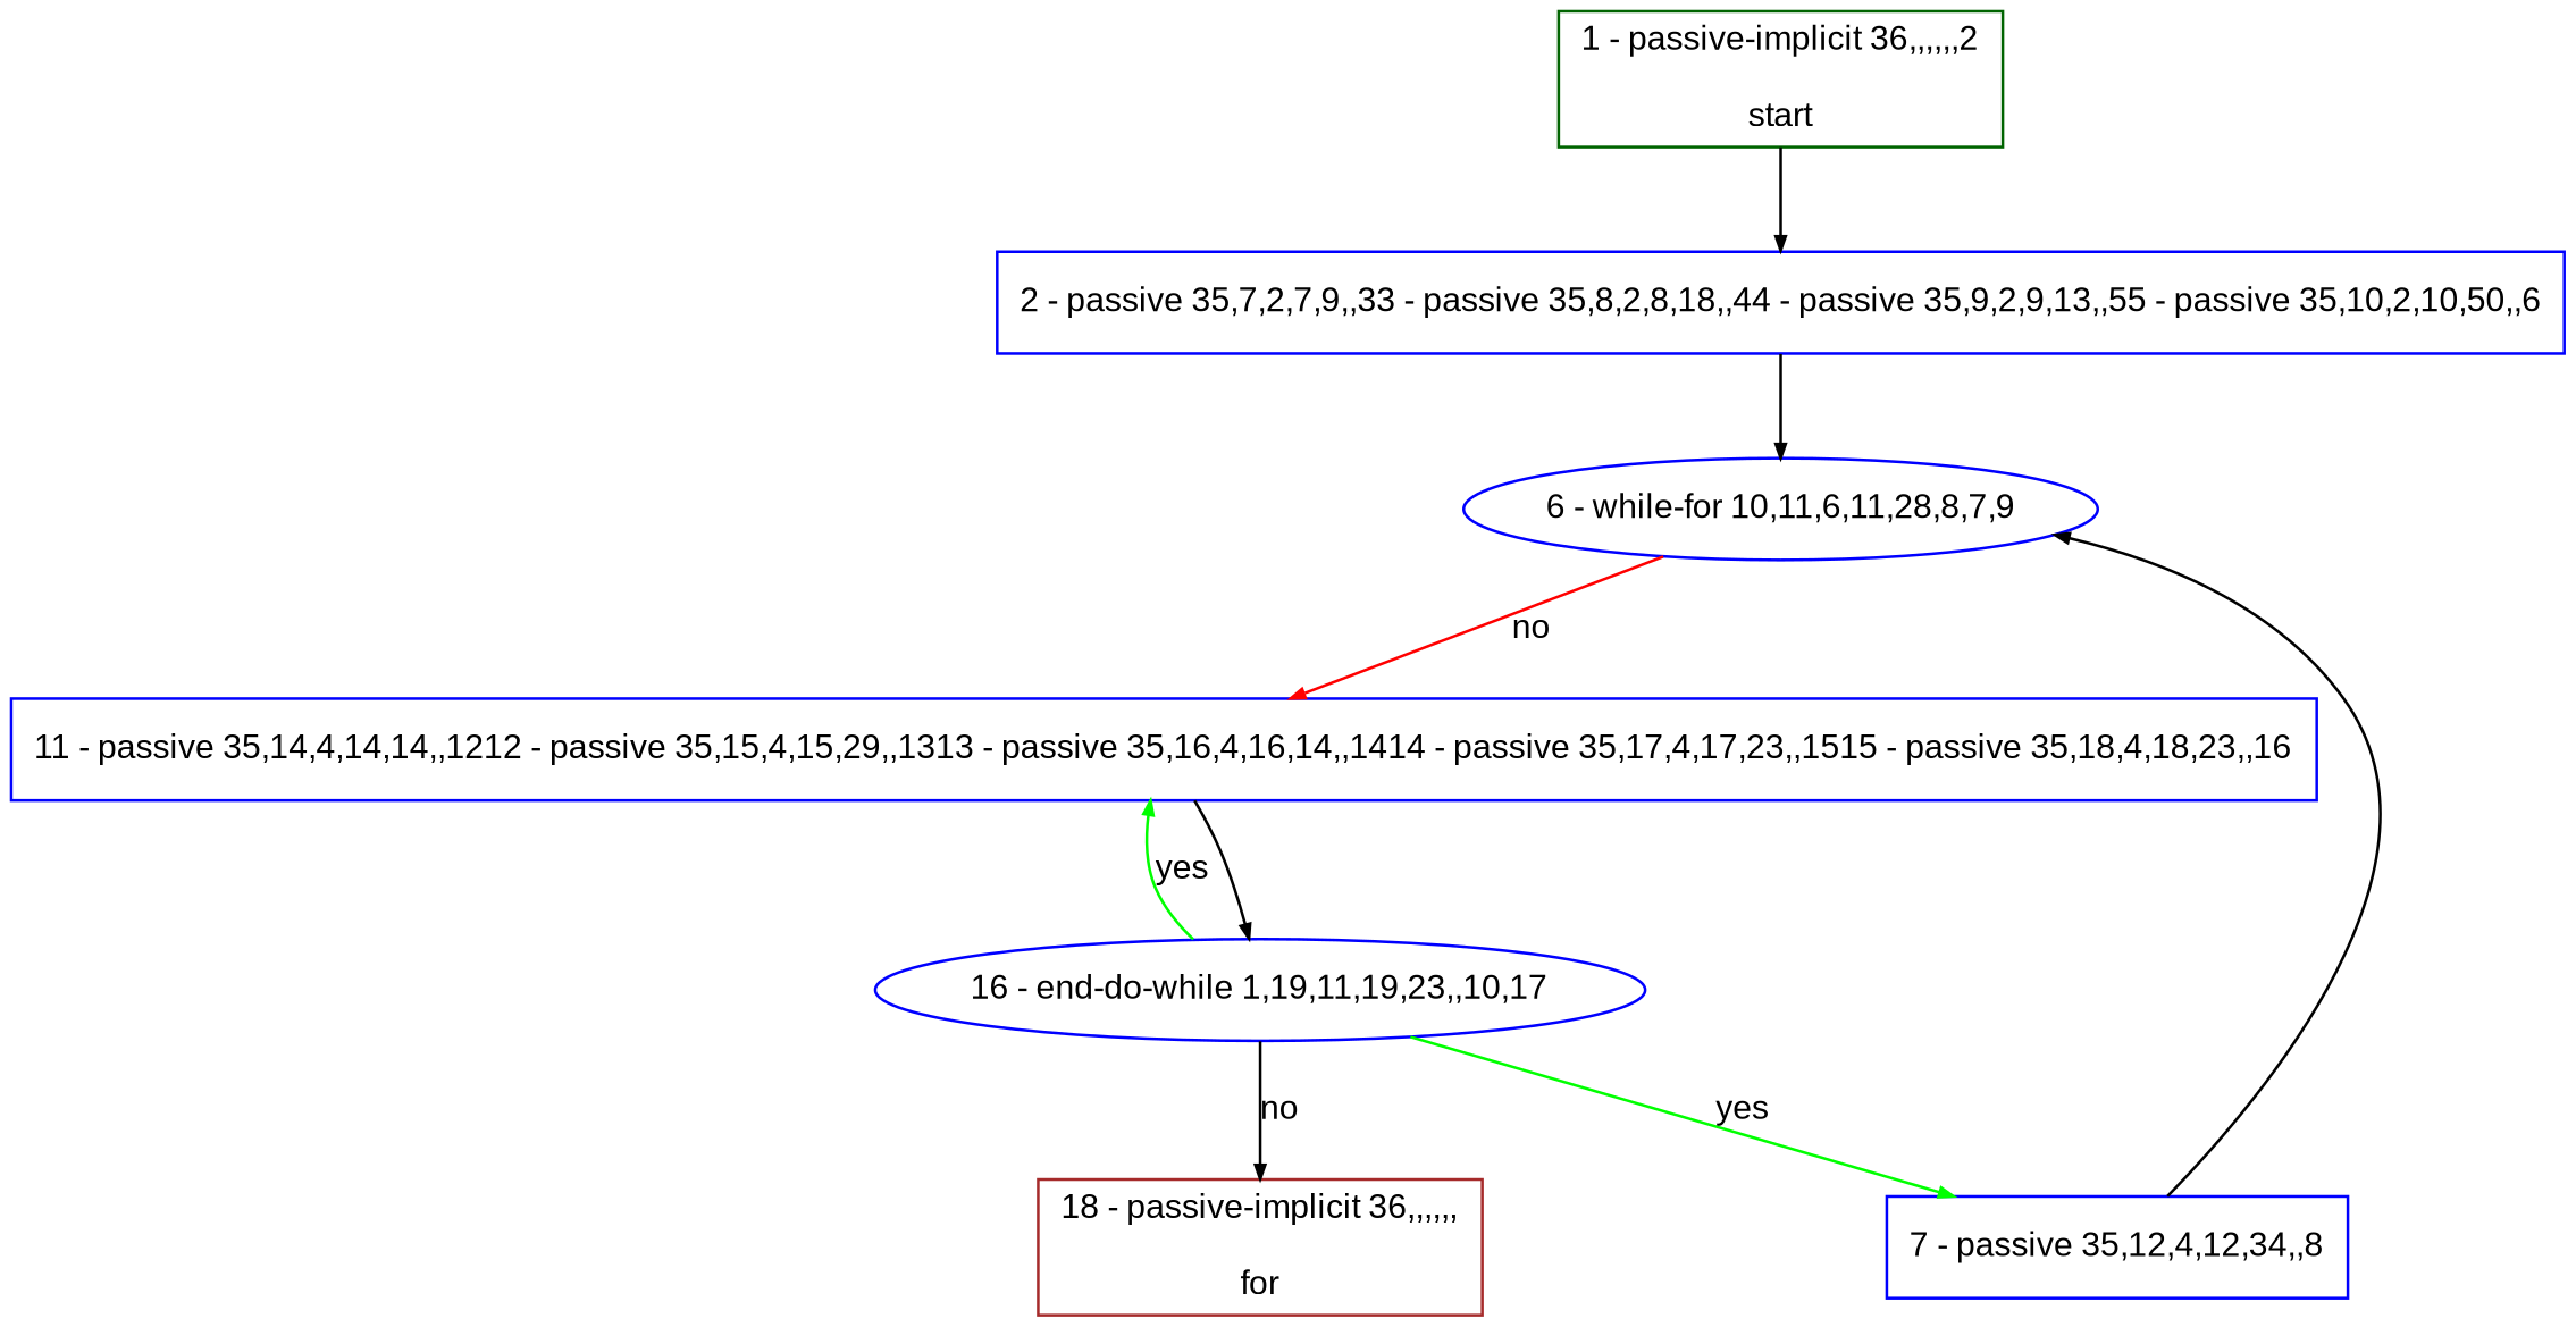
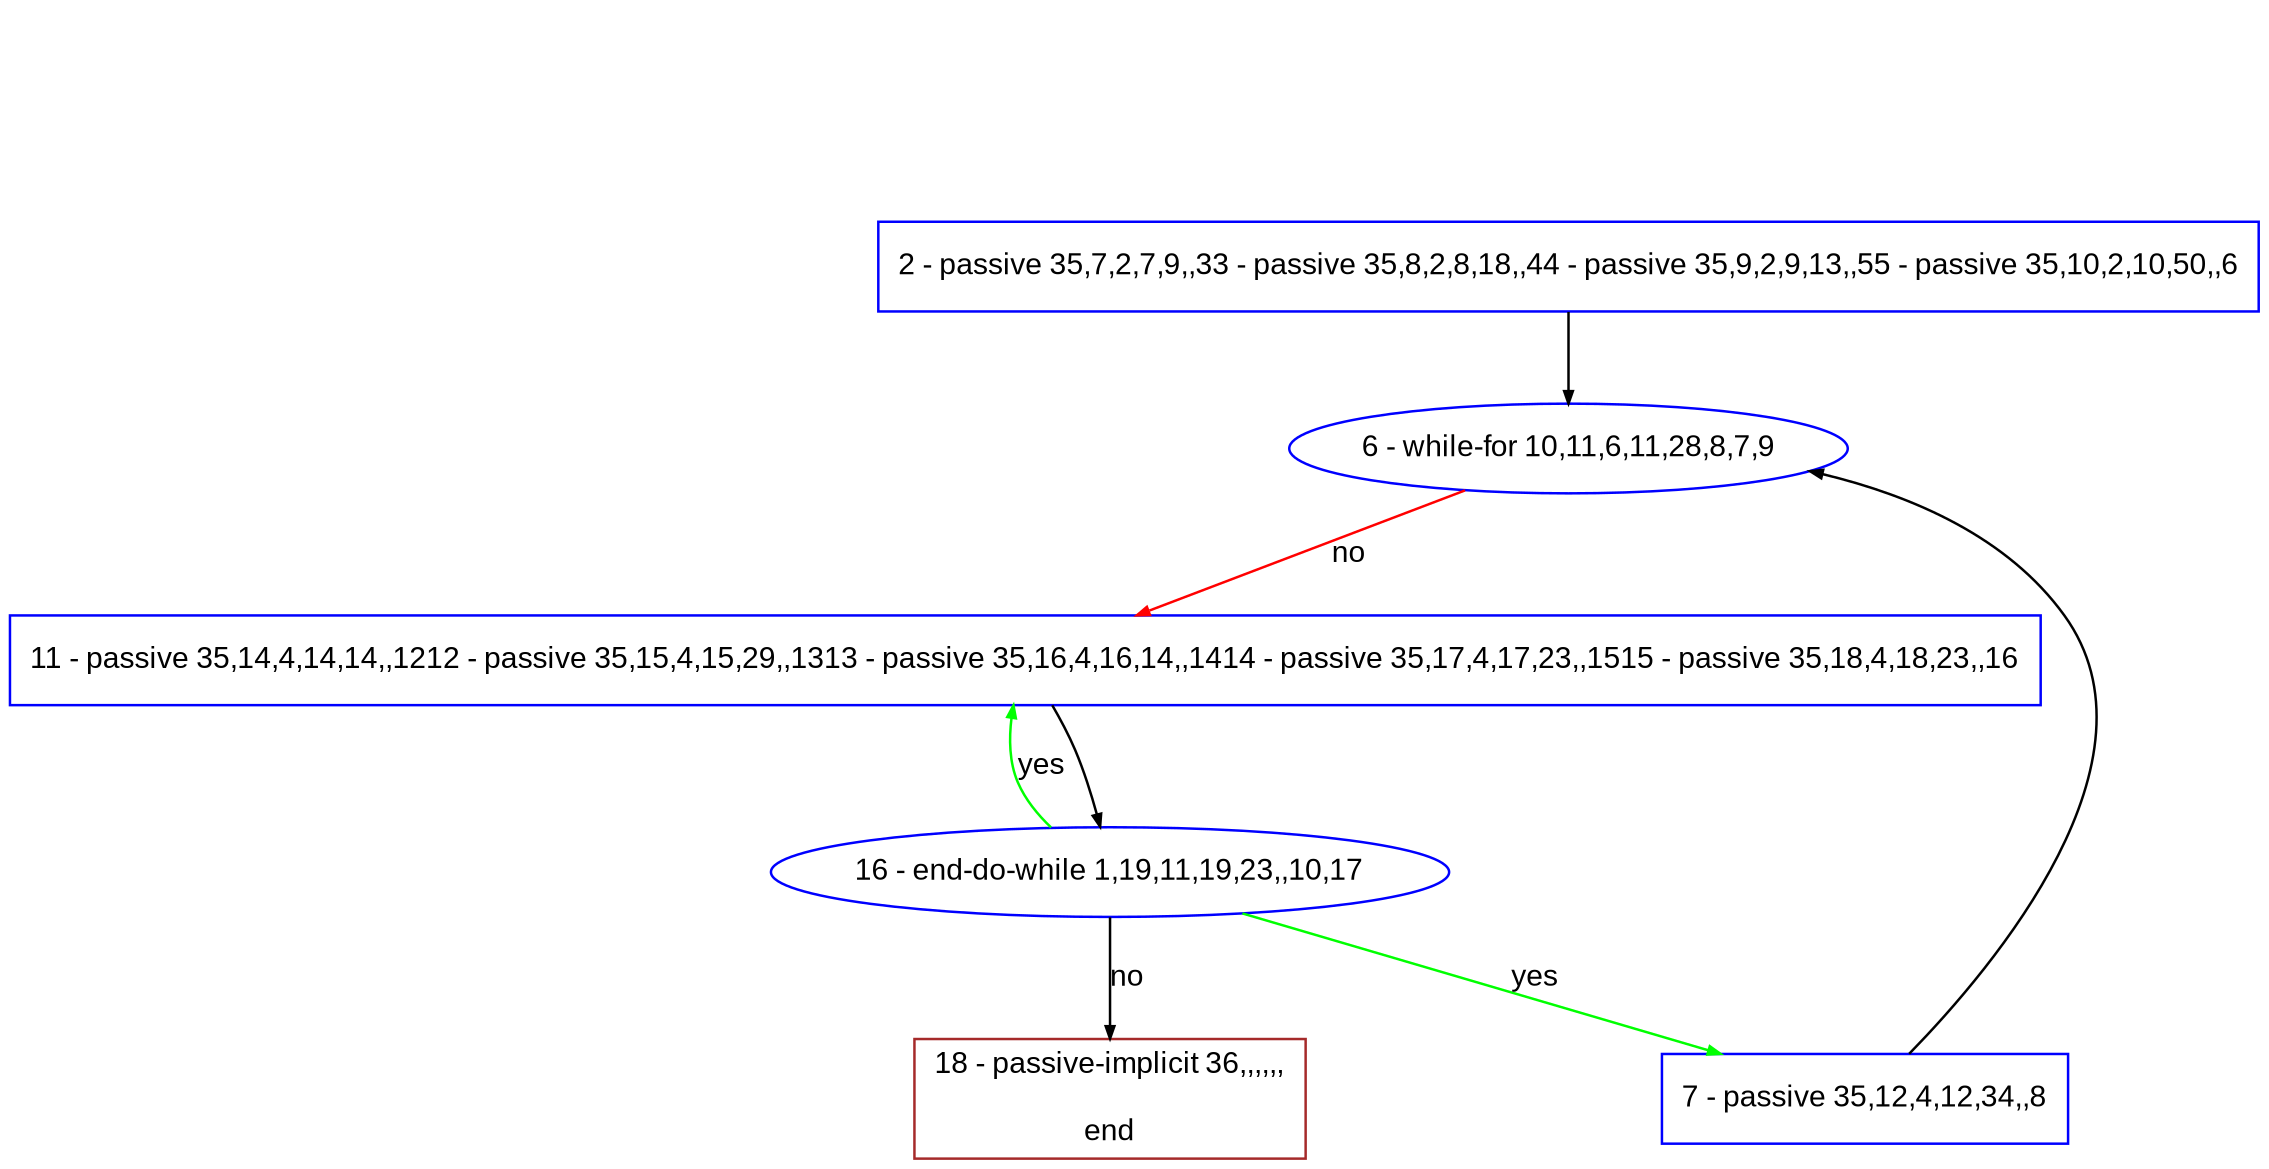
  digraph {
    bgcolor=white
    compound=true
    fillcolor="#FFFFCC"
    fontname=Arial
    fontsize=12
    pack=true
    packmode=clust
    style="rounded,filled"
    node [color="#0000ff" compound=true fillcolor="#ffffff" fixedsize=false fontname=Arial fontsize=12 node_initialized=no shape=box style=filled]
    edge [arrowhead=normal arrowsize=0.5 arrowtail=none color="#000000" compound=true dir=forward fontcolor=black fontname=Arial fontsize=12]
    n1 [label="2 - passive 35,7,2,7,9,,33 - passive 35,8,2,8,18,,44 - passive 35,9,2,9,13,,55 - passive 35,10,2,10,50,,6"]
    n2 [label="6 - while-for 10,11,6,11,28,8,7,9" shape=oval]
    n3 [label="11 - passive 35,14,4,14,14,,1212 - passive 35,15,4,15,29,,1313 - passive 35,16,4,16,14,,1414 - passive 35,17,4,17,23,,1515 - passive 35,18,4,18,23,,16"]
-   n4 [color="#006400" label="1 - passive-implicit 36,,,,,,2\n\nstart"]
    n5 [label="7 - passive 35,12,4,12,34,,8"]
    n6 [label="16 - end-do-while 1,19,11,19,23,,10,17" shape=oval]
-   n7 [color="#a52a2a" label="18 - passive-implicit 36,,,,,,\n\nfor"]
+   n7 [color="#a52a2a" label="18 - passive-implicit 36,,,,,,\n\nend"]
    n1 -> n2
    n2 -> n3 [color="#ff0000" label=no]
    n3 -> n6
-   n4 -> n1
    n5 -> n2
    n6 -> n3 [color="#00ff00" label=yes]
    n6 -> n5 [color="#00ff00" label=yes]
    n6 -> n7 [label=no]
  }
